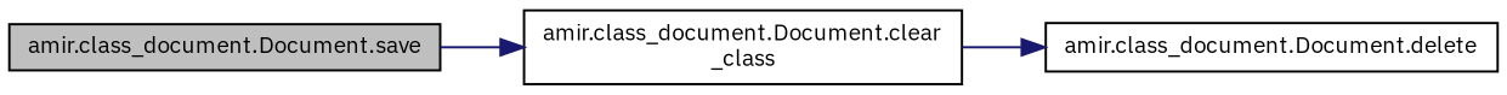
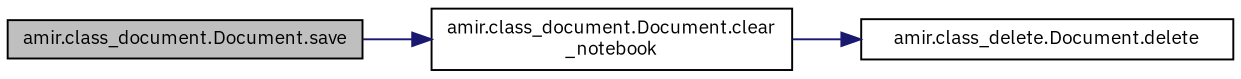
  digraph {
    fontname="IBM Plex Sans"
    rankdir=LR
    node [color=black fillcolor=white fontname="IBM Plex Sans" fontsize=10 shape=record style=filled]
    edge [color=midnightblue fontname="IBM Plex Sans" fontsize=10 labelfontname="FreeSans.ttf" labelfontsize=10 style=solid]
    n1 [fillcolor=grey75 fontcolor=black height=0.2 label="amir.class_document.Document.save" width=0.4]
-   n2 [height=0.2 label="amir.class_document.Document.clear\l_class" width=0.4]
-   n3 [height=0.2 label="amir.class_document.Document.delete" width=0.4]
+   n2 [height=0.2 label="amir.class_document.Document.clear\l_notebook" width=0.4]
+   n3 [height=0.2 label="amir.class_delete.Document.delete" width=0.4]
    n1 -> n2
    n2 -> n3
  }
